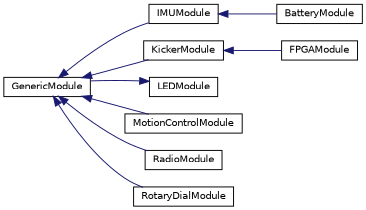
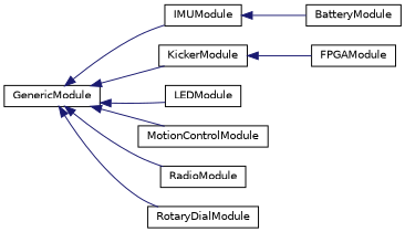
  digraph {
    rankdir=LR
    node [color=black fillcolor=white fontname=Helvetica fontsize=10 shape=record style=filled]
    edge [color=midnightblue dir=back fontname=Helvetica fontsize=10 labelfontname=Helvetica labelfontsize=10 style=solid]
    n1 [height=0.2 label=GenericModule width=0.4]
    n2 [height=0.2 label=IMUModule width=0.4]
    n3 [height=0.2 label=KickerModule width=0.4]
    n4 [height=0.2 label=LEDModule width=0.4]
    n5 [height=0.2 label=MotionControlModule width=0.4]
    n6 [height=0.2 label=RadioModule width=0.4]
    n7 [height=0.2 label=RotaryDialModule width=0.4]
    n8 [height=0.2 label=BatteryModule width=0.4]
    n9 [height=0.2 label=FPGAModule width=0.4]
    n1 -> n2
    n1 -> n3
-   n4 -> n1
+   n1 -> n4
    n1 -> n5
    n1 -> n6
    n1 -> n7
    n2 -> n8
    n3 -> n9
  }
